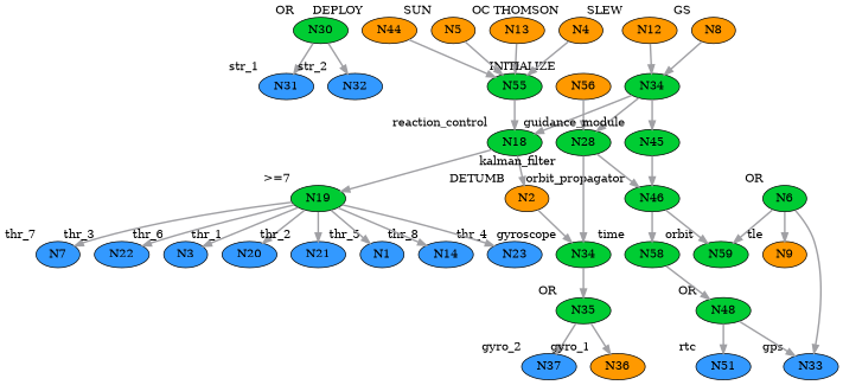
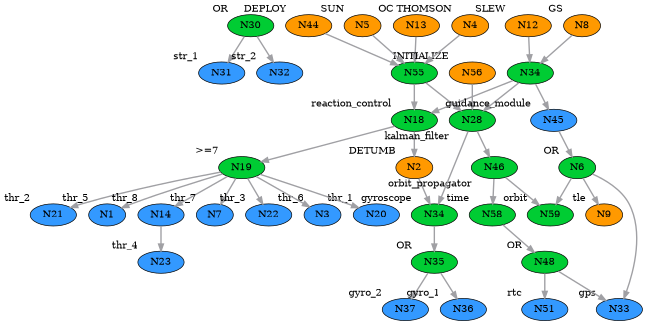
  digraph {
    bgcolor="#ffffff"
    node [color="#000000" fillcolor="#00cc33" penwidth=1 shape=ellipse style=filled xlabel=OR]
    edge [color="#a0a0a4" penwidth=2 style=solid weight=2]
    N30 [height=0.152778 width=0.152778]
    N31 [fillcolor="#3399ff" height=0.152778 width=0.152778 xlabel=str_1]
    N32 [fillcolor="#3399ff" height=0.152778 width=0.152778 xlabel=str_2]
    N18 [height=0.152778 width=0.152778 xlabel=reaction_control]
    N19 [height=0.152778 width=0.152778 xlabel=">=7"]
    N2 [fillcolor="#ff9900" height=0.152778 width=0.152778 xlabel=DETUMB]
    N20 [fillcolor="#3399ff" height=0.152778 width=0.152778 xlabel=thr_1]
    N21 [fillcolor="#3399ff" height=0.152778 width=0.152778 xlabel=thr_2]
    N1 [fillcolor="#3399ff" height=0.152778 width=0.152778 xlabel=thr_5]
    N14 [fillcolor="#3399ff" height=0.152778 width=0.152778 xlabel=thr_8]
    N23 [fillcolor="#3399ff" height=0.152778 width=0.152778 xlabel=thr_4]
    N7 [fillcolor="#3399ff" height=0.152778 width=0.152778 xlabel=thr_7]
    N22 [fillcolor="#3399ff" height=0.152778 width=0.152778 xlabel=thr_3]
    N3 [fillcolor="#3399ff" height=0.152778 width=0.152778 xlabel=thr_6]
    n15 [height=0.152778 label=N55 width=0.152778 xlabel=""]
    N28 [height=0.152778 width=0.152778 xlabel=kalman_filter]
    N46 [height=0.152778 width=0.152778 xlabel=orbit_propagator]
    N34 [height=0.152778 width=0.152778 xlabel=gyroscope]
    N37 [fillcolor="#3399ff" height=0.152778 width=0.152778 xlabel=gyro_2]
    N59 [height=0.152778 width=0.152778 xlabel=orbit]
    N6 [height=0.152778 width=0.152778]
    N33 [fillcolor="#3399ff" height=0.152778 width=0.152778 xlabel=gps]
    N9 [fillcolor="#ff9900" height=0.152778 width=0.152778 xlabel=tle]
    N13 [fillcolor="#ff9900" height=0.152778 width=0.152778 xlabel=OC]
    N56 [fillcolor="#ff9900" height=0.152778 width=0.152778 xlabel=INITIALIZE]
    N12 [fillcolor="#ff9900" height=0.152778 width=0.152778 xlabel=SLEW]
    n27 [height=0.152778 label=N34 width=0.152778 xlabel=""]
-   N45 [height=0.152778 width=0.152778 xlabel=guidance_module]
+   N45 [fillcolor="#3399ff" height=0.152778 width=0.152778 xlabel=guidance_module]
    N51 [fillcolor="#3399ff" height=0.152778 width=0.152778 xlabel=rtc]
    N58 [height=0.152778 width=0.152778 xlabel=time]
    N48 [height=0.152778 width=0.152778]
    N4 [fillcolor="#ff9900" height=0.152778 width=0.152778 xlabel=THOMSON]
    N35 [height=0.152778 width=0.152778]
    N44 [fillcolor="#ff9900" height=0.152778 width=0.152778 xlabel=DEPLOY]
    N8 [fillcolor="#ff9900" height=0.152778 width=0.152778 xlabel=GS]
-   N36 [fillcolor="#ff9900" height=0.152778 width=0.152778 xlabel=gyro_1]
+   N36 [fillcolor="#3399ff" height=0.152778 width=0.152778 xlabel=gyro_1]
    N5 [fillcolor="#ff9900" height=0.152778 width=0.152778 xlabel=SUN]
    N30 -> N31
    N30 -> N32
    N18 -> N19
    N18 -> N2
    N19 -> N20
    N19 -> N21
    N19 -> N1
    N19 -> N14
-   N19 -> N23
+   N14 -> N23
    N19 -> N7
    N19 -> N22
    N19 -> N3
    N2 -> N34
    n15 -> N18
+   n15 -> N28
    N28 -> N46
    N28 -> N34
    N46 -> N59
    N46 -> N58
    N34 -> N35
    N6 -> N59
    N6 -> N33
    N6 -> N9
    N13 -> n15
    N56 -> N28
    N12 -> n27
    n27 -> N18
    n27 -> N28
    n27 -> N45
-   N45 -> N46
+   N45 -> N6
    N58 -> N48
    N48 -> N33
    N48 -> N51
    N4 -> n15
    N35 -> N37
    N35 -> N36
    N44 -> n15
    N8 -> n27
    N5 -> n15
  }
